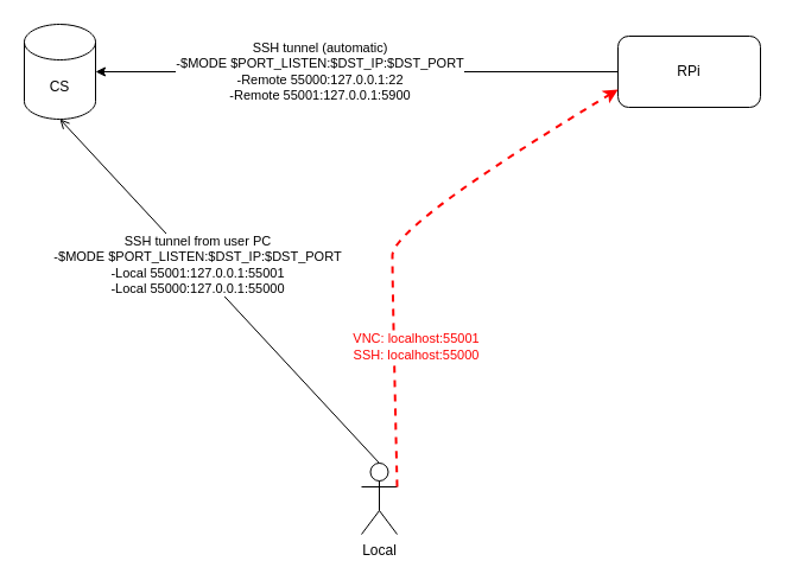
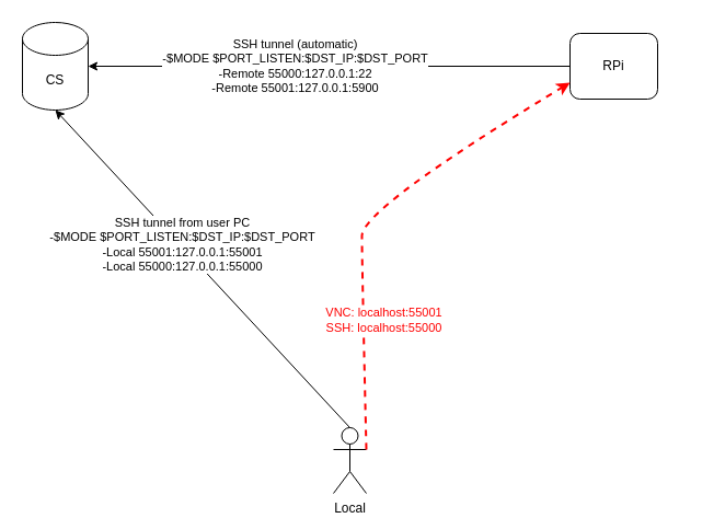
  <mxCell id="0" />
  <mxCell id="1" parent="0" />
  <mxCell id="2" value="Local" style="shape=umlActor;verticalLabelPosition=bottom;verticalAlign=top;html=1;" parent="1" vertex="1"><mxGeometry x="304" y="390" width="30" height="60" as="geometry" /></mxCell>
  <mxCell id="3" value="CS" style="shape=cylinder3;whiteSpace=wrap;html=1;boundedLbl=1;backgroundOutline=1;size=15;" parent="1" vertex="1"><mxGeometry x="20" y="20" width="60" height="80" as="geometry" /></mxCell>
- <mxCell id="4" value="RPi" style="rounded=1;whiteSpace=wrap;html=1;" parent="1" vertex="1"><mxGeometry x="520" y="30" width="120" height="60" as="geometry" /></mxCell>
+ <mxCell id="4" value="RPi" style="rounded=1;whiteSpace=wrap;html=1;" parent="1" vertex="1"><mxGeometry x="520" y="30" width="80" height="60" as="geometry" /></mxCell>
  <mxCell id="5" value="" style="endArrow=classic;html=1;entryX=1;entryY=0.5;entryDx=0;entryDy=0;entryPerimeter=0;exitX=0;exitY=0.5;exitDx=0;exitDy=0;" parent="1" source="4" target="3" edge="1"><mxGeometry width="50" height="50" relative="1" as="geometry"><mxPoint x="270" y="370" as="sourcePoint" /><mxPoint x="320" y="320" as="targetPoint" /></mxGeometry></mxCell>
  <mxCell id="6" value="SSH tunnel (automatic)&lt;br&gt;-$MODE $PORT_LISTEN:$DST_IP:$DST_PORT&lt;br&gt;-Remote 55000:127.0.0.1:22&lt;br&gt;-Remote 55001:127.0.0.1:5900" style="edgeLabel;html=1;align=center;verticalAlign=middle;resizable=0;points=[];" parent="5" vertex="1" connectable="0"><mxGeometry x="0.146" y="-1" relative="1" as="geometry"><mxPoint as="offset" /></mxGeometry></mxCell>
- <mxCell id="7" value="" style="endArrow=open;html=1;entryX=0.5;entryY=1;entryDx=0;entryDy=0;entryPerimeter=0;exitX=0.5;exitY=0;exitDx=0;exitDy=0;exitPerimeter=0;" parent="1" source="2" target="3" edge="1"><mxGeometry width="50" height="50" relative="1" as="geometry"><mxPoint x="417" y="260" as="sourcePoint" /><mxPoint x="171" y="260" as="targetPoint" /></mxGeometry></mxCell>
+ <mxCell id="7" value="" style="endArrow=classic;html=1;entryX=0.5;entryY=1;entryDx=0;entryDy=0;entryPerimeter=0;exitX=0.5;exitY=0;exitDx=0;exitDy=0;exitPerimeter=0;" parent="1" source="2" target="3" edge="1"><mxGeometry width="50" height="50" relative="1" as="geometry"><mxPoint x="417" y="260" as="sourcePoint" /><mxPoint x="171" y="260" as="targetPoint" /></mxGeometry></mxCell>
  <mxCell id="8" value="SSH tunnel from user PC&lt;br&gt;-$MODE $PORT_LISTEN:$DST_IP:$DST_PORT&lt;br&gt;-Local 55001:127.0.0.1:55001&lt;br&gt;-Local 55000:127.0.0.1:55000" style="edgeLabel;html=1;align=center;verticalAlign=middle;resizable=0;points=[];" parent="7" vertex="1" connectable="0"><mxGeometry x="0.146" y="-1" relative="1" as="geometry"><mxPoint as="offset" /></mxGeometry></mxCell>
  <mxCell id="9" value="" style="curved=1;endArrow=classic;html=1;exitX=1;exitY=0.333;exitDx=0;exitDy=0;exitPerimeter=0;entryX=0;entryY=0.75;entryDx=0;entryDy=0;dashed=1;strokeWidth=2;fillColor=#f8cecc;strokeColor=#FF0000;" parent="1" source="2" target="4" edge="1"><mxGeometry width="50" height="50" relative="1" as="geometry"><mxPoint x="270" y="370" as="sourcePoint" /><mxPoint x="320" y="320" as="targetPoint" /><Array as="points"><mxPoint x="330" y="240" /><mxPoint x="330" y="190" /></Array></mxGeometry></mxCell>
  <mxCell id="10" value="&lt;font color=&quot;#ff0000&quot;&gt;VNC: localhost:55001&lt;br&gt;SSH: localhost:55000&lt;/font&gt;" style="edgeLabel;html=1;align=center;verticalAlign=middle;resizable=0;points=[];" parent="9" vertex="1" connectable="0"><mxGeometry x="-0.267" y="-2" relative="1" as="geometry"><mxPoint x="17" y="44" as="offset" /></mxGeometry></mxCell>
